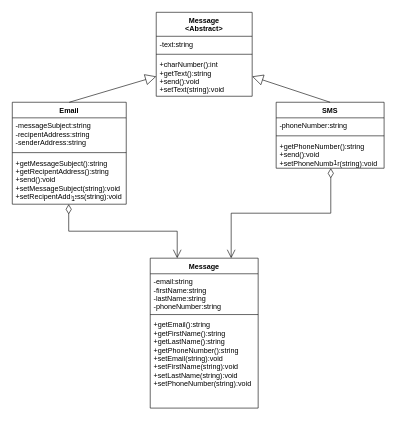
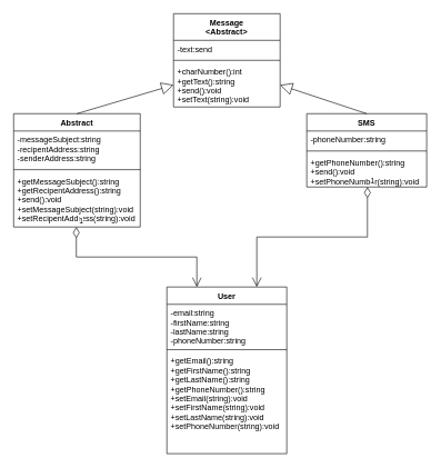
  <mxCell id="0" />
  <mxCell id="1" parent="0" />
- <mxCell id="2" value="Email" style="swimlane;fontStyle=1;align=center;verticalAlign=top;childLayout=stackLayout;horizontal=1;startSize=26;horizontalStack=0;resizeParent=1;resizeParentMax=0;resizeLast=0;collapsible=1;marginBottom=0;" vertex="1" parent="1"><mxGeometry x="20" y="170" width="190" height="170" as="geometry" /></mxCell>
+ <mxCell id="2" value="Abstract" style="swimlane;fontStyle=1;align=center;verticalAlign=top;childLayout=stackLayout;horizontal=1;startSize=26;horizontalStack=0;resizeParent=1;resizeParentMax=0;resizeLast=0;collapsible=1;marginBottom=0;" vertex="1" parent="1"><mxGeometry x="20" y="170" width="190" height="170" as="geometry" /></mxCell>
  <mxCell id="3" value="-messageSubject:string&#10;-recipentAddress:string&#10;-senderAddress:string" style="text;strokeColor=none;fillColor=none;align=left;verticalAlign=top;spacingLeft=4;spacingRight=4;overflow=hidden;rotatable=0;points=[[0,0.5],[1,0.5]];portConstraint=eastwest;" vertex="1" parent="2"><mxGeometry y="26" width="190" height="54" as="geometry" /></mxCell>
  <mxCell id="4" value="" style="line;strokeWidth=1;fillColor=none;align=left;verticalAlign=middle;spacingTop=-1;spacingLeft=3;spacingRight=3;rotatable=0;labelPosition=right;points=[];portConstraint=eastwest;" vertex="1" parent="2"><mxGeometry y="80" width="190" height="8" as="geometry" /></mxCell>
  <mxCell id="5" value="+getMessageSubject():string&#10;+getRecipentAddress():string&#10;+send():void&#10;+setMessageSubject(string):void&#10;+setRecipentAddress(string):void" style="text;strokeColor=none;fillColor=none;align=left;verticalAlign=top;spacingLeft=4;spacingRight=4;overflow=hidden;rotatable=0;points=[[0,0.5],[1,0.5]];portConstraint=eastwest;" vertex="1" parent="2"><mxGeometry y="88" width="190" height="82" as="geometry" /></mxCell>
- <mxCell id="6" value="Message" style="swimlane;fontStyle=1;align=center;verticalAlign=top;childLayout=stackLayout;horizontal=1;startSize=26;horizontalStack=0;resizeParent=1;resizeParentMax=0;resizeLast=0;collapsible=1;marginBottom=0;" vertex="1" parent="1"><mxGeometry x="250" y="430" width="180" height="250" as="geometry" /></mxCell>
+ <mxCell id="6" value="User" style="swimlane;fontStyle=1;align=center;verticalAlign=top;childLayout=stackLayout;horizontal=1;startSize=26;horizontalStack=0;resizeParent=1;resizeParentMax=0;resizeLast=0;collapsible=1;marginBottom=0;" vertex="1" parent="1"><mxGeometry x="250" y="430" width="180" height="250" as="geometry" /></mxCell>
  <mxCell id="7" value="-email:string&#10;-firstName:string&#10;-lastName:string&#10;-phoneNumber:string" style="text;strokeColor=none;fillColor=none;align=left;verticalAlign=top;spacingLeft=4;spacingRight=4;overflow=hidden;rotatable=0;points=[[0,0.5],[1,0.5]];portConstraint=eastwest;" vertex="1" parent="6"><mxGeometry y="26" width="180" height="64" as="geometry" /></mxCell>
  <mxCell id="8" value="" style="line;strokeWidth=1;fillColor=none;align=left;verticalAlign=middle;spacingTop=-1;spacingLeft=3;spacingRight=3;rotatable=0;labelPosition=right;points=[];portConstraint=eastwest;" vertex="1" parent="6"><mxGeometry y="90" width="180" height="8" as="geometry" /></mxCell>
  <mxCell id="9" value="+getEmail():string&#10;+getFirstName():string&#10;+getLastName():string&#10;+getPhoneNumber():string&#10;+setEmail(string):void&#10;+setFirstName(string):void&#10;+setLastName(string):void&#10;+setPhoneNumber(string):void" style="text;strokeColor=none;fillColor=none;align=left;verticalAlign=top;spacingLeft=4;spacingRight=4;overflow=hidden;rotatable=0;points=[[0,0.5],[1,0.5]];portConstraint=eastwest;" vertex="1" parent="6"><mxGeometry y="98" width="180" height="152" as="geometry" /></mxCell>
  <mxCell id="10" value="Message&#10;&lt;Abstract&gt;" style="swimlane;fontStyle=1;align=center;verticalAlign=top;childLayout=stackLayout;horizontal=1;startSize=40;horizontalStack=0;resizeParent=1;resizeParentMax=0;resizeLast=0;collapsible=1;marginBottom=0;" vertex="1" parent="1"><mxGeometry x="260" y="20" width="160" height="140" as="geometry" /></mxCell>
- <mxCell id="11" value="-text:string" style="text;strokeColor=none;fillColor=none;align=left;verticalAlign=top;spacingLeft=4;spacingRight=4;overflow=hidden;rotatable=0;points=[[0,0.5],[1,0.5]];portConstraint=eastwest;" vertex="1" parent="10"><mxGeometry y="40" width="160" height="26" as="geometry" /></mxCell>
+ <mxCell id="11" value="-text:send" style="text;strokeColor=none;fillColor=none;align=left;verticalAlign=top;spacingLeft=4;spacingRight=4;overflow=hidden;rotatable=0;points=[[0,0.5],[1,0.5]];portConstraint=eastwest;" vertex="1" parent="10"><mxGeometry y="40" width="160" height="26" as="geometry" /></mxCell>
  <mxCell id="12" value="" style="line;strokeWidth=1;fillColor=none;align=left;verticalAlign=middle;spacingTop=-1;spacingLeft=3;spacingRight=3;rotatable=0;labelPosition=right;points=[];portConstraint=eastwest;" vertex="1" parent="10"><mxGeometry y="66" width="160" height="8" as="geometry" /></mxCell>
  <mxCell id="13" value="+charNumber():int&#10;+getText():string&#10;+send():void&#10;+setText(string):void" style="text;strokeColor=none;fillColor=none;align=left;verticalAlign=top;spacingLeft=4;spacingRight=4;overflow=hidden;rotatable=0;points=[[0,0.5],[1,0.5]];portConstraint=eastwest;" vertex="1" parent="10"><mxGeometry y="74" width="160" height="66" as="geometry" /></mxCell>
  <mxCell id="14" value="SMS" style="swimlane;fontStyle=1;align=center;verticalAlign=top;childLayout=stackLayout;horizontal=1;startSize=26;horizontalStack=0;resizeParent=1;resizeParentMax=0;resizeLast=0;collapsible=1;marginBottom=0;" vertex="1" parent="1"><mxGeometry x="460" y="170" width="180" height="110" as="geometry" /></mxCell>
  <mxCell id="15" value="-phoneNumber:string" style="text;strokeColor=none;fillColor=none;align=left;verticalAlign=top;spacingLeft=4;spacingRight=4;overflow=hidden;rotatable=0;points=[[0,0.5],[1,0.5]];portConstraint=eastwest;" vertex="1" parent="14"><mxGeometry y="26" width="180" height="26" as="geometry" /></mxCell>
  <mxCell id="16" value="" style="line;strokeWidth=1;fillColor=none;align=left;verticalAlign=middle;spacingTop=-1;spacingLeft=3;spacingRight=3;rotatable=0;labelPosition=right;points=[];portConstraint=eastwest;" vertex="1" parent="14"><mxGeometry y="52" width="180" height="8" as="geometry" /></mxCell>
  <mxCell id="17" value="+getPhoneNumber():string&#10;+send():void&#10;+setPhoneNumber(string):void" style="text;strokeColor=none;fillColor=none;align=left;verticalAlign=top;spacingLeft=4;spacingRight=4;overflow=hidden;rotatable=0;points=[[0,0.5],[1,0.5]];portConstraint=eastwest;" vertex="1" parent="14"><mxGeometry y="60" width="180" height="50" as="geometry" /></mxCell>
  <mxCell id="18" value="" style="endArrow=block;endSize=16;endFill=0;html=1;rounded=0;exitX=0.5;exitY=0;exitDx=0;exitDy=0;entryX=0;entryY=0.5;entryDx=0;entryDy=0;" edge="1" parent="1" source="2" target="13"><mxGeometry width="160" relative="1" as="geometry"><mxPoint x="260" y="340" as="sourcePoint" /><mxPoint x="420" y="340" as="targetPoint" /></mxGeometry></mxCell>
  <mxCell id="19" value="" style="endArrow=block;endSize=16;endFill=0;html=1;rounded=0;exitX=0.5;exitY=0;exitDx=0;exitDy=0;entryX=1;entryY=0.5;entryDx=0;entryDy=0;" edge="1" parent="1" source="14" target="13"><mxGeometry width="160" relative="1" as="geometry"><mxPoint x="125" y="180" as="sourcePoint" /><mxPoint x="270" y="137" as="targetPoint" /></mxGeometry></mxCell>
  <mxCell id="20" value="1" style="endArrow=open;html=1;endSize=12;startArrow=diamondThin;startSize=14;startFill=0;edgeStyle=orthogonalEdgeStyle;align=left;verticalAlign=bottom;rounded=0;exitX=0.506;exitY=1;exitDx=0;exitDy=0;exitPerimeter=0;entryX=0.75;entryY=0;entryDx=0;entryDy=0;" edge="1" parent="1" source="17" target="6"><mxGeometry x="-1" y="3" relative="1" as="geometry"><mxPoint x="260" y="340" as="sourcePoint" /><mxPoint x="420" y="340" as="targetPoint" /></mxGeometry></mxCell>
  <mxCell id="21" value="1" style="endArrow=open;html=1;endSize=12;startArrow=diamondThin;startSize=14;startFill=0;edgeStyle=orthogonalEdgeStyle;align=left;verticalAlign=bottom;rounded=0;exitX=0.495;exitY=1;exitDx=0;exitDy=0;exitPerimeter=0;entryX=0.25;entryY=0;entryDx=0;entryDy=0;" edge="1" parent="1" source="5" target="6"><mxGeometry x="-1" y="3" relative="1" as="geometry"><mxPoint x="260" y="340" as="sourcePoint" /><mxPoint x="420" y="340" as="targetPoint" /></mxGeometry></mxCell>
